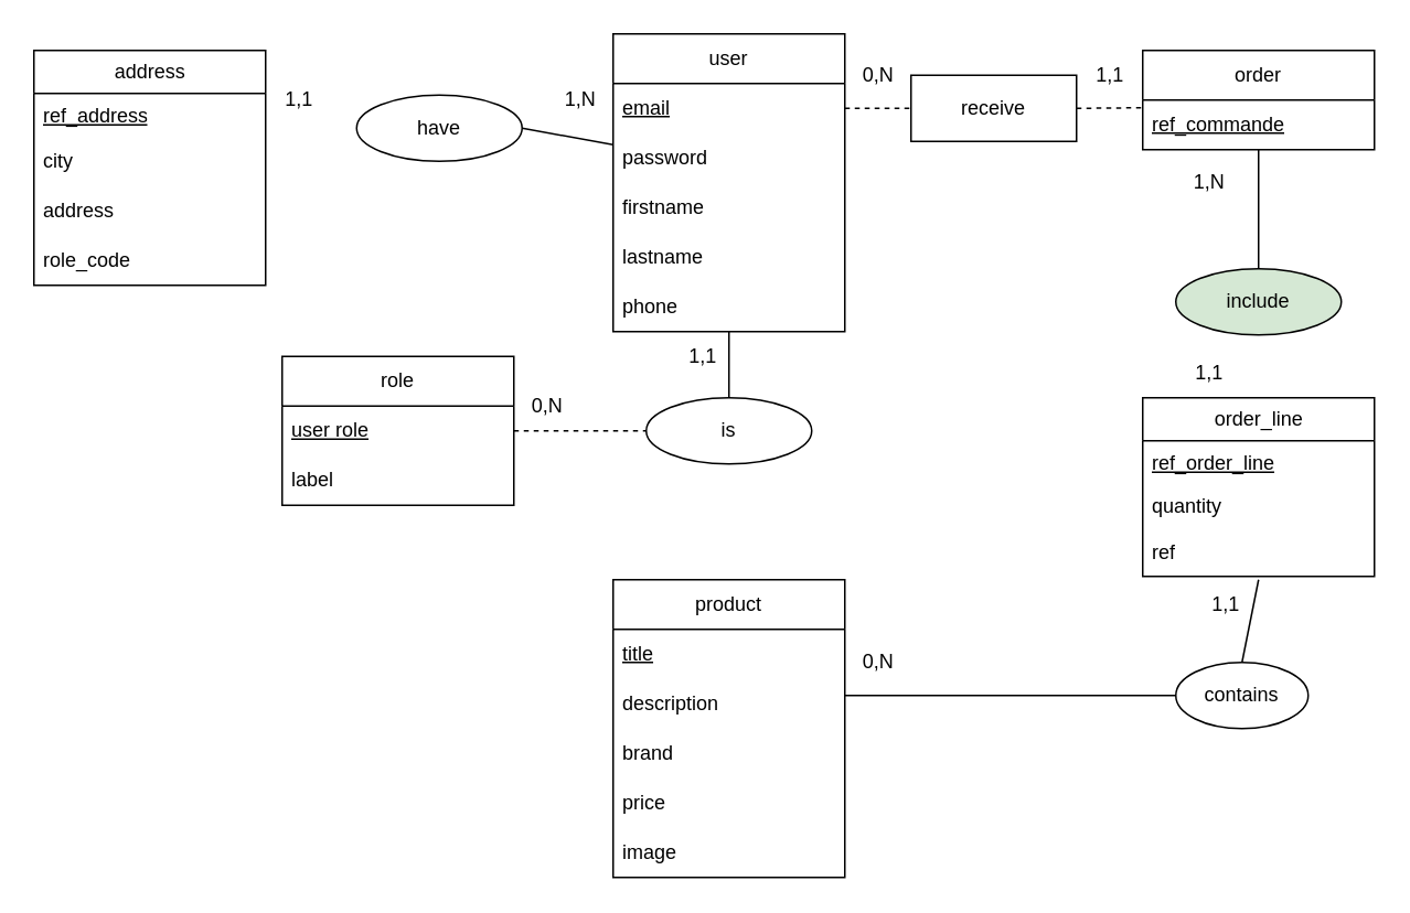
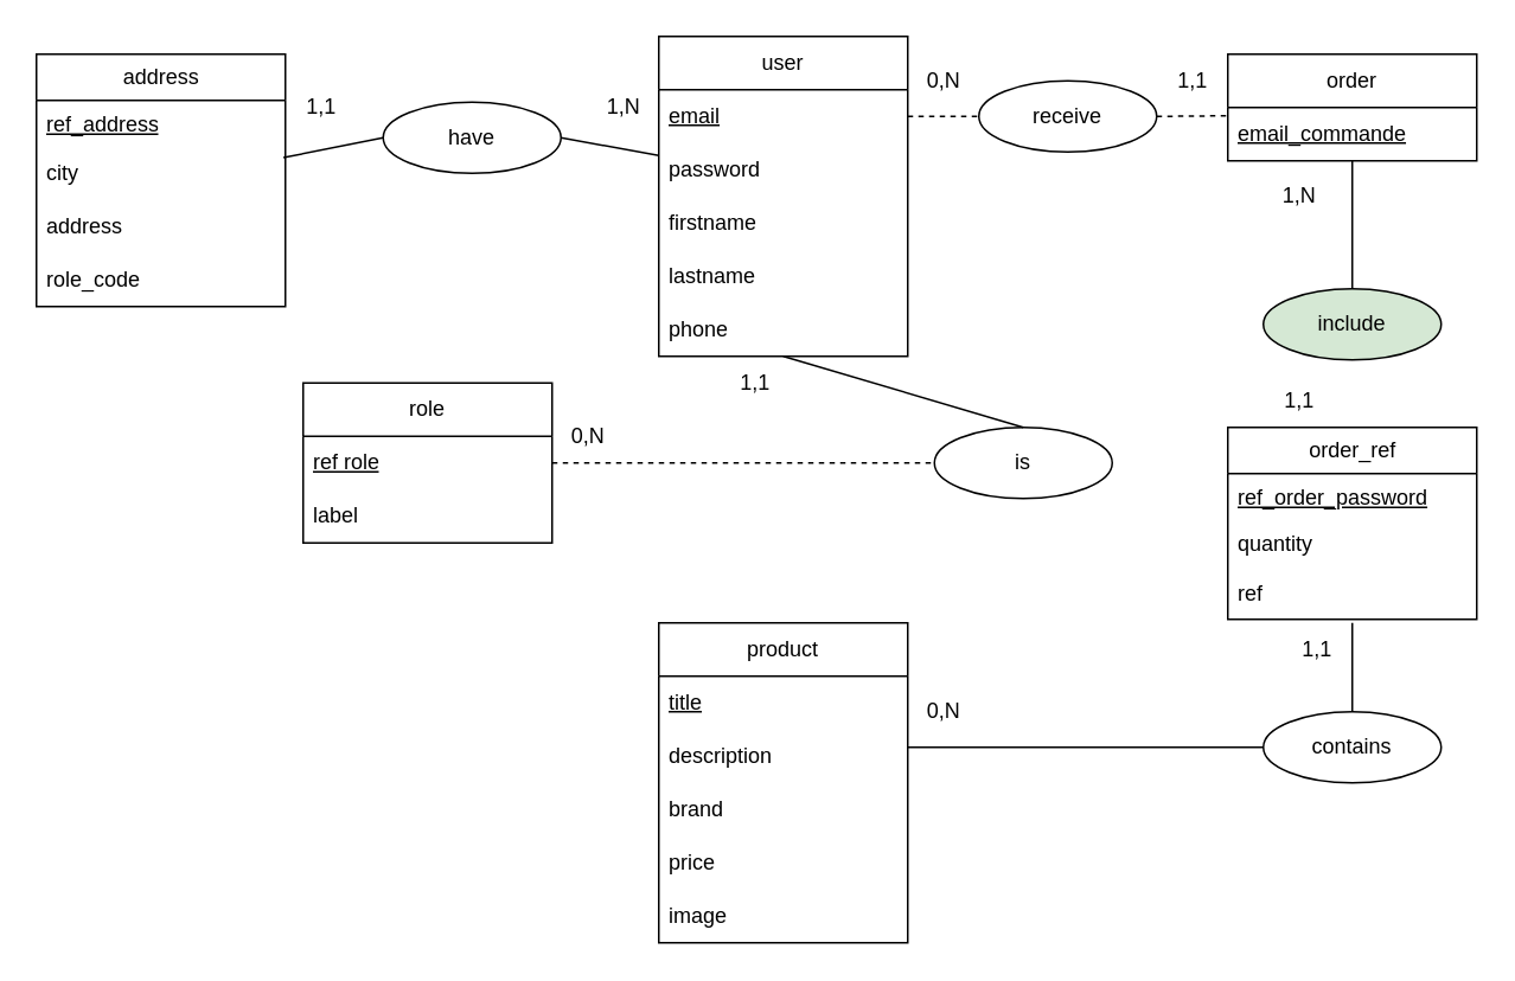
  <mxCell id="0" />
  <mxCell id="1" parent="0" />
  <mxCell id="2" value="user" style="swimlane;fontStyle=0;childLayout=stackLayout;horizontal=1;startSize=30;horizontalStack=0;resizeParent=1;resizeParentMax=0;resizeLast=0;collapsible=1;marginBottom=0;whiteSpace=wrap;html=1;" vertex="1" parent="1"><mxGeometry x="370" y="20" width="140" height="180" as="geometry" /></mxCell>
  <mxCell id="3" value="&lt;u&gt;email&lt;/u&gt;" style="text;strokeColor=none;fillColor=none;align=left;verticalAlign=middle;spacingLeft=4;spacingRight=4;overflow=hidden;points=[[0,0.5],[1,0.5]];portConstraint=eastwest;rotatable=0;whiteSpace=wrap;html=1;" vertex="1" parent="2"><mxGeometry y="30" width="140" height="30" as="geometry" /></mxCell>
  <mxCell id="4" value="password" style="text;strokeColor=none;fillColor=none;align=left;verticalAlign=middle;spacingLeft=4;spacingRight=4;overflow=hidden;points=[[0,0.5],[1,0.5]];portConstraint=eastwest;rotatable=0;whiteSpace=wrap;html=1;" vertex="1" parent="2"><mxGeometry y="60" width="140" height="30" as="geometry" /></mxCell>
  <mxCell id="5" value="firstname" style="text;strokeColor=none;fillColor=none;align=left;verticalAlign=middle;spacingLeft=4;spacingRight=4;overflow=hidden;points=[[0,0.5],[1,0.5]];portConstraint=eastwest;rotatable=0;whiteSpace=wrap;html=1;" vertex="1" parent="2"><mxGeometry y="90" width="140" height="30" as="geometry" /></mxCell>
  <mxCell id="6" value="lastname" style="text;strokeColor=none;fillColor=none;align=left;verticalAlign=middle;spacingLeft=4;spacingRight=4;overflow=hidden;points=[[0,0.5],[1,0.5]];portConstraint=eastwest;rotatable=0;whiteSpace=wrap;html=1;" vertex="1" parent="2"><mxGeometry y="120" width="140" height="30" as="geometry" /></mxCell>
  <mxCell id="7" value="phone" style="text;strokeColor=none;fillColor=none;align=left;verticalAlign=middle;spacingLeft=4;spacingRight=4;overflow=hidden;points=[[0,0.5],[1,0.5]];portConstraint=eastwest;rotatable=0;whiteSpace=wrap;html=1;" vertex="1" parent="2"><mxGeometry y="150" width="140" height="30" as="geometry" /></mxCell>
  <mxCell id="8" value="order" style="swimlane;fontStyle=0;childLayout=stackLayout;horizontal=1;startSize=30;horizontalStack=0;resizeParent=1;resizeParentMax=0;resizeLast=0;collapsible=1;marginBottom=0;whiteSpace=wrap;html=1;" vertex="1" parent="1"><mxGeometry x="690" y="30" width="140" height="60" as="geometry" /></mxCell>
- <mxCell id="9" value="&lt;u&gt;ref_commande&lt;/u&gt;" style="text;strokeColor=none;fillColor=none;align=left;verticalAlign=middle;spacingLeft=4;spacingRight=4;overflow=hidden;points=[[0,0.5],[1,0.5]];portConstraint=eastwest;rotatable=0;whiteSpace=wrap;html=1;" vertex="1" parent="8"><mxGeometry y="30" width="140" height="30" as="geometry" /></mxCell>
+ <mxCell id="9" value="&lt;u&gt;email_commande&lt;/u&gt;" style="text;strokeColor=none;fillColor=none;align=left;verticalAlign=middle;spacingLeft=4;spacingRight=4;overflow=hidden;points=[[0,0.5],[1,0.5]];portConstraint=eastwest;rotatable=0;whiteSpace=wrap;html=1;" vertex="1" parent="8"><mxGeometry y="30" width="140" height="30" as="geometry" /></mxCell>
  <mxCell id="10" value="product&lt;br&gt;" style="swimlane;fontStyle=0;childLayout=stackLayout;horizontal=1;startSize=30;horizontalStack=0;resizeParent=1;resizeParentMax=0;resizeLast=0;collapsible=1;marginBottom=0;whiteSpace=wrap;html=1;" vertex="1" parent="1"><mxGeometry x="370" y="350" width="140" height="180" as="geometry" /></mxCell>
  <mxCell id="11" value="&lt;u&gt;title&lt;/u&gt;" style="text;strokeColor=none;fillColor=none;align=left;verticalAlign=middle;spacingLeft=4;spacingRight=4;overflow=hidden;points=[[0,0.5],[1,0.5]];portConstraint=eastwest;rotatable=0;whiteSpace=wrap;html=1;" vertex="1" parent="10"><mxGeometry y="30" width="140" height="30" as="geometry" /></mxCell>
  <mxCell id="12" value="description" style="text;strokeColor=none;fillColor=none;align=left;verticalAlign=middle;spacingLeft=4;spacingRight=4;overflow=hidden;points=[[0,0.5],[1,0.5]];portConstraint=eastwest;rotatable=0;whiteSpace=wrap;html=1;" vertex="1" parent="10"><mxGeometry y="60" width="140" height="30" as="geometry" /></mxCell>
  <mxCell id="13" value="brand" style="text;strokeColor=none;fillColor=none;align=left;verticalAlign=middle;spacingLeft=4;spacingRight=4;overflow=hidden;points=[[0,0.5],[1,0.5]];portConstraint=eastwest;rotatable=0;whiteSpace=wrap;html=1;" vertex="1" parent="10"><mxGeometry y="90" width="140" height="30" as="geometry" /></mxCell>
  <mxCell id="14" value="price" style="text;strokeColor=none;fillColor=none;align=left;verticalAlign=middle;spacingLeft=4;spacingRight=4;overflow=hidden;points=[[0,0.5],[1,0.5]];portConstraint=eastwest;rotatable=0;whiteSpace=wrap;html=1;" vertex="1" parent="10"><mxGeometry y="120" width="140" height="30" as="geometry" /></mxCell>
  <mxCell id="15" value="image" style="text;strokeColor=none;fillColor=none;align=left;verticalAlign=middle;spacingLeft=4;spacingRight=4;overflow=hidden;points=[[0,0.5],[1,0.5]];portConstraint=eastwest;rotatable=0;whiteSpace=wrap;html=1;" vertex="1" parent="10"><mxGeometry y="150" width="140" height="30" as="geometry" /></mxCell>
  <mxCell id="16" value="role" style="swimlane;fontStyle=0;childLayout=stackLayout;horizontal=1;startSize=30;horizontalStack=0;resizeParent=1;resizeParentMax=0;resizeLast=0;collapsible=1;marginBottom=0;whiteSpace=wrap;html=1;" vertex="1" parent="1"><mxGeometry x="170" y="215" width="140" height="90" as="geometry" /></mxCell>
- <mxCell id="17" value="&lt;u&gt;user role&lt;/u&gt;" style="text;strokeColor=none;fillColor=none;align=left;verticalAlign=middle;spacingLeft=4;spacingRight=4;overflow=hidden;points=[[0,0.5],[1,0.5]];portConstraint=eastwest;rotatable=0;whiteSpace=wrap;html=1;" vertex="1" parent="16"><mxGeometry y="30" width="140" height="30" as="geometry" /></mxCell>
+ <mxCell id="17" value="&lt;u&gt;ref role&lt;/u&gt;" style="text;strokeColor=none;fillColor=none;align=left;verticalAlign=middle;spacingLeft=4;spacingRight=4;overflow=hidden;points=[[0,0.5],[1,0.5]];portConstraint=eastwest;rotatable=0;whiteSpace=wrap;html=1;" vertex="1" parent="16"><mxGeometry y="30" width="140" height="30" as="geometry" /></mxCell>
  <mxCell id="18" value="label" style="text;strokeColor=none;fillColor=none;align=left;verticalAlign=middle;spacingLeft=4;spacingRight=4;overflow=hidden;points=[[0,0.5],[1,0.5]];portConstraint=eastwest;rotatable=0;whiteSpace=wrap;html=1;" vertex="1" parent="16"><mxGeometry y="60" width="140" height="30" as="geometry" /></mxCell>
  <mxCell id="19" value="include" style="ellipse;whiteSpace=wrap;html=1;align=center;newEdgeStyle={&quot;edgeStyle&quot;:&quot;entityRelationEdgeStyle&quot;,&quot;startArrow&quot;:&quot;none&quot;,&quot;endArrow&quot;:&quot;none&quot;,&quot;segment&quot;:10,&quot;curved&quot;:1,&quot;sourcePerimeterSpacing&quot;:0,&quot;targetPerimeterSpacing&quot;:0};treeFolding=1;treeMoving=1;fillColor=#d5e8d4;" vertex="1" parent="1"><mxGeometry x="710" y="162" width="100" height="40" as="geometry" /></mxCell>
- <mxCell id="20" value="receive" style="whiteSpace=wrap;html=1;align=center;newEdgeStyle={&quot;edgeStyle&quot;:&quot;entityRelationEdgeStyle&quot;,&quot;startArrow&quot;:&quot;none&quot;,&quot;endArrow&quot;:&quot;none&quot;,&quot;segment&quot;:10,&quot;curved&quot;:1,&quot;sourcePerimeterSpacing&quot;:0,&quot;targetPerimeterSpacing&quot;:0};treeFolding=1;treeMoving=1;rounded=0;" vertex="1" parent="1"><mxGeometry x="550" y="45" width="100" height="40" as="geometry" /></mxCell>
- <mxCell id="21" value="is" style="ellipse;whiteSpace=wrap;html=1;align=center;newEdgeStyle={&quot;edgeStyle&quot;:&quot;entityRelationEdgeStyle&quot;,&quot;startArrow&quot;:&quot;none&quot;,&quot;endArrow&quot;:&quot;none&quot;,&quot;segment&quot;:10,&quot;curved&quot;:1,&quot;sourcePerimeterSpacing&quot;:0,&quot;targetPerimeterSpacing&quot;:0};treeFolding=1;treeMoving=1;" vertex="1" parent="1"><mxGeometry x="390" y="240" width="100" height="40" as="geometry" /></mxCell>
+ <mxCell id="20" value="receive" style="ellipse;whiteSpace=wrap;html=1;align=center;newEdgeStyle={&quot;edgeStyle&quot;:&quot;entityRelationEdgeStyle&quot;,&quot;startArrow&quot;:&quot;none&quot;,&quot;endArrow&quot;:&quot;none&quot;,&quot;segment&quot;:10,&quot;curved&quot;:1,&quot;sourcePerimeterSpacing&quot;:0,&quot;targetPerimeterSpacing&quot;:0};treeFolding=1;treeMoving=1;" vertex="1" parent="1"><mxGeometry x="550" y="45" width="100" height="40" as="geometry" /></mxCell>
+ <mxCell id="21" value="is" style="ellipse;whiteSpace=wrap;html=1;align=center;newEdgeStyle={&quot;edgeStyle&quot;:&quot;entityRelationEdgeStyle&quot;,&quot;startArrow&quot;:&quot;none&quot;,&quot;endArrow&quot;:&quot;none&quot;,&quot;segment&quot;:10,&quot;curved&quot;:1,&quot;sourcePerimeterSpacing&quot;:0,&quot;targetPerimeterSpacing&quot;:0};treeFolding=1;treeMoving=1;" vertex="1" parent="1"><mxGeometry x="525" y="240" width="100" height="40" as="geometry" /></mxCell>
  <mxCell id="22" value="" style="endArrow=none;html=1;exitX=0.5;exitY=0;exitDx=0;exitDy=0;" edge="1" parent="1" source="19"><mxGeometry width="50" height="50" relative="1" as="geometry"><mxPoint x="965" y="220" as="sourcePoint" /><mxPoint x="760" y="90" as="targetPoint" /><Array as="points" /></mxGeometry></mxCell>
  <mxCell id="23" value="" style="endArrow=none;html=1;entryX=0.001;entryY=0.155;entryDx=0;entryDy=0;exitX=1;exitY=0.5;exitDx=0;exitDy=0;entryPerimeter=0;dashed=1;" edge="1" parent="1" source="20" target="9"><mxGeometry width="50" height="50" relative="1" as="geometry"><mxPoint x="810" y="70" as="sourcePoint" /><mxPoint x="921.96" y="69" as="targetPoint" /></mxGeometry></mxCell>
  <mxCell id="24" value="" style="endArrow=none;html=1;entryX=0;entryY=0.5;entryDx=0;entryDy=0;exitX=1;exitY=0.5;exitDx=0;exitDy=0;dashed=1;" edge="1" parent="1" source="3" target="20"><mxGeometry width="50" height="50" relative="1" as="geometry"><mxPoint x="585" y="85" as="sourcePoint" /><mxPoint x="635" y="35" as="targetPoint" /></mxGeometry></mxCell>
  <mxCell id="25" value="" style="endArrow=none;html=1;exitX=0.5;exitY=0;exitDx=0;exitDy=0;" edge="1" parent="1" source="21"><mxGeometry width="50" height="50" relative="1" as="geometry"><mxPoint x="435" y="290" as="sourcePoint" /><mxPoint x="440" y="200" as="targetPoint" /></mxGeometry></mxCell>
  <mxCell id="26" value="" style="endArrow=none;html=1;exitX=1;exitY=0.5;exitDx=0;exitDy=0;entryX=0;entryY=0.5;entryDx=0;entryDy=0;dashed=1;" edge="1" parent="1" source="17" target="21"><mxGeometry width="50" height="50" relative="1" as="geometry"><mxPoint x="540" y="290" as="sourcePoint" /><mxPoint x="420" y="335" as="targetPoint" /></mxGeometry></mxCell>
  <mxCell id="27" value="0,N" style="text;html=1;align=center;verticalAlign=middle;resizable=0;points=[];autosize=1;strokeColor=none;fillColor=none;" vertex="1" parent="1"><mxGeometry x="510" y="30" width="40" height="30" as="geometry" /></mxCell>
  <mxCell id="28" value="1,1" style="text;html=1;align=center;verticalAlign=middle;resizable=0;points=[];autosize=1;strokeColor=none;fillColor=none;" vertex="1" parent="1"><mxGeometry x="650" y="30" width="40" height="30" as="geometry" /></mxCell>
  <mxCell id="29" value="1,N" style="text;html=1;align=center;verticalAlign=middle;resizable=0;points=[];autosize=1;strokeColor=none;fillColor=none;" vertex="1" parent="1"><mxGeometry x="710" y="95" width="40" height="30" as="geometry" /></mxCell>
  <mxCell id="30" value="0,N" style="text;html=1;align=center;verticalAlign=middle;resizable=0;points=[];autosize=1;strokeColor=none;fillColor=none;" vertex="1" parent="1"><mxGeometry x="510" y="385" width="40" height="30" as="geometry" /></mxCell>
  <mxCell id="31" value="1,1" style="text;html=1;align=center;verticalAlign=middle;resizable=0;points=[];autosize=1;strokeColor=none;fillColor=none;" vertex="1" parent="1"><mxGeometry x="404" y="200" width="40" height="30" as="geometry" /></mxCell>
  <mxCell id="32" value="0,N" style="text;html=1;align=center;verticalAlign=middle;resizable=0;points=[];autosize=1;strokeColor=none;fillColor=none;" vertex="1" parent="1"><mxGeometry x="310" y="230" width="40" height="30" as="geometry" /></mxCell>
- <mxCell id="33" value="order_line" style="swimlane;fontStyle=0;childLayout=stackLayout;horizontal=1;startSize=26;fillColor=none;horizontalStack=0;resizeParent=1;resizeParentMax=0;resizeLast=0;collapsible=1;marginBottom=0;html=1;" vertex="1" parent="1"><mxGeometry x="690" y="240" width="140" height="108" as="geometry" /></mxCell>
- <mxCell id="34" value="&lt;u&gt;ref_order_line&lt;/u&gt;" style="text;strokeColor=none;fillColor=none;align=left;verticalAlign=top;spacingLeft=4;spacingRight=4;overflow=hidden;rotatable=0;points=[[0,0.5],[1,0.5]];portConstraint=eastwest;whiteSpace=wrap;html=1;" vertex="1" parent="33"><mxGeometry y="26" width="140" height="26" as="geometry" /></mxCell>
+ <mxCell id="33" value="order_ref" style="swimlane;fontStyle=0;childLayout=stackLayout;horizontal=1;startSize=26;fillColor=none;horizontalStack=0;resizeParent=1;resizeParentMax=0;resizeLast=0;collapsible=1;marginBottom=0;html=1;" vertex="1" parent="1"><mxGeometry x="690" y="240" width="140" height="108" as="geometry" /></mxCell>
+ <mxCell id="34" value="&lt;u&gt;ref_order_password&lt;/u&gt;" style="text;strokeColor=none;fillColor=none;align=left;verticalAlign=top;spacingLeft=4;spacingRight=4;overflow=hidden;rotatable=0;points=[[0,0.5],[1,0.5]];portConstraint=eastwest;whiteSpace=wrap;html=1;" vertex="1" parent="33"><mxGeometry y="26" width="140" height="26" as="geometry" /></mxCell>
  <mxCell id="35" value="quantity" style="text;strokeColor=none;fillColor=none;align=left;verticalAlign=top;spacingLeft=4;spacingRight=4;overflow=hidden;rotatable=0;points=[[0,0.5],[1,0.5]];portConstraint=eastwest;whiteSpace=wrap;html=1;" vertex="1" parent="33"><mxGeometry y="52" width="140" height="28" as="geometry" /></mxCell>
  <mxCell id="36" value="ref" style="text;strokeColor=none;fillColor=none;align=left;verticalAlign=top;spacingLeft=4;spacingRight=4;overflow=hidden;rotatable=0;points=[[0,0.5],[1,0.5]];portConstraint=eastwest;whiteSpace=wrap;html=1;" vertex="1" parent="33"><mxGeometry y="80" width="140" height="28" as="geometry" /></mxCell>
- <mxCell id="37" value="contains" style="ellipse;whiteSpace=wrap;html=1;align=center;newEdgeStyle={&quot;edgeStyle&quot;:&quot;entityRelationEdgeStyle&quot;,&quot;startArrow&quot;:&quot;none&quot;,&quot;endArrow&quot;:&quot;none&quot;,&quot;segment&quot;:10,&quot;curved&quot;:1,&quot;sourcePerimeterSpacing&quot;:0,&quot;targetPerimeterSpacing&quot;:0};treeFolding=1;treeMoving=1;" vertex="1" parent="1"><mxGeometry x="710" y="400" width="80" height="40" as="geometry" /></mxCell>
+ <mxCell id="37" value="contains" style="ellipse;whiteSpace=wrap;html=1;align=center;newEdgeStyle={&quot;edgeStyle&quot;:&quot;entityRelationEdgeStyle&quot;,&quot;startArrow&quot;:&quot;none&quot;,&quot;endArrow&quot;:&quot;none&quot;,&quot;segment&quot;:10,&quot;curved&quot;:1,&quot;sourcePerimeterSpacing&quot;:0,&quot;targetPerimeterSpacing&quot;:0};treeFolding=1;treeMoving=1;" vertex="1" parent="1"><mxGeometry x="710" y="400" width="100" height="40" as="geometry" /></mxCell>
  <mxCell id="38" value="" style="endArrow=none;html=1;exitX=0.5;exitY=0;exitDx=0;exitDy=0;" edge="1" parent="1" source="37"><mxGeometry width="50" height="50" relative="1" as="geometry"><mxPoint x="960" y="390" as="sourcePoint" /><mxPoint x="760" y="350" as="targetPoint" /></mxGeometry></mxCell>
  <mxCell id="39" value="" style="endArrow=none;html=1;entryX=0;entryY=0.5;entryDx=0;entryDy=0;" edge="1" parent="1" target="37"><mxGeometry width="50" height="50" relative="1" as="geometry"><mxPoint x="510" y="420" as="sourcePoint" /><mxPoint x="1010" y="340" as="targetPoint" /></mxGeometry></mxCell>
  <mxCell id="40" value="1,1" style="text;html=1;align=center;verticalAlign=middle;resizable=0;points=[];autosize=1;strokeColor=none;fillColor=none;" vertex="1" parent="1"><mxGeometry x="720" y="350" width="40" height="30" as="geometry" /></mxCell>
  <mxCell id="41" value="address" style="swimlane;fontStyle=0;childLayout=stackLayout;horizontal=1;startSize=26;fillColor=none;horizontalStack=0;resizeParent=1;resizeParentMax=0;resizeLast=0;collapsible=1;marginBottom=0;html=1;" vertex="1" parent="1"><mxGeometry x="20" y="30" width="140" height="142" as="geometry" /></mxCell>
  <mxCell id="42" value="&lt;u&gt;ref_address&lt;/u&gt;" style="text;strokeColor=none;fillColor=none;align=left;verticalAlign=top;spacingLeft=4;spacingRight=4;overflow=hidden;rotatable=0;points=[[0,0.5],[1,0.5]];portConstraint=eastwest;whiteSpace=wrap;html=1;" vertex="1" parent="41"><mxGeometry y="26" width="140" height="26" as="geometry" /></mxCell>
  <mxCell id="43" value="city" style="text;strokeColor=none;fillColor=none;align=left;verticalAlign=middle;spacingLeft=4;spacingRight=4;overflow=hidden;points=[[0,0.5],[1,0.5]];portConstraint=eastwest;rotatable=0;whiteSpace=wrap;html=1;" vertex="1" parent="41"><mxGeometry y="52" width="140" height="30" as="geometry" /></mxCell>
  <mxCell id="44" value="address" style="text;strokeColor=none;fillColor=none;align=left;verticalAlign=middle;spacingLeft=4;spacingRight=4;overflow=hidden;points=[[0,0.5],[1,0.5]];portConstraint=eastwest;rotatable=0;whiteSpace=wrap;html=1;" vertex="1" parent="41"><mxGeometry y="82" width="140" height="30" as="geometry" /></mxCell>
  <mxCell id="45" value="role_code" style="text;strokeColor=none;fillColor=none;align=left;verticalAlign=middle;spacingLeft=4;spacingRight=4;overflow=hidden;points=[[0,0.5],[1,0.5]];portConstraint=eastwest;rotatable=0;whiteSpace=wrap;html=1;" vertex="1" parent="41"><mxGeometry y="112" width="140" height="30" as="geometry" /></mxCell>
  <mxCell id="46" value="have" style="ellipse;whiteSpace=wrap;html=1;align=center;newEdgeStyle={&quot;edgeStyle&quot;:&quot;entityRelationEdgeStyle&quot;,&quot;startArrow&quot;:&quot;none&quot;,&quot;endArrow&quot;:&quot;none&quot;,&quot;segment&quot;:10,&quot;curved&quot;:1,&quot;sourcePerimeterSpacing&quot;:0,&quot;targetPerimeterSpacing&quot;:0};treeFolding=1;treeMoving=1;" vertex="1" parent="1"><mxGeometry x="215" y="57" width="100" height="40" as="geometry" /></mxCell>
  <mxCell id="47" value="" style="endArrow=none;html=1;exitX=1;exitY=0.5;exitDx=0;exitDy=0;" edge="1" parent="1" source="46"><mxGeometry width="50" height="50" relative="1" as="geometry"><mxPoint x="280" y="190" as="sourcePoint" /><mxPoint x="370" y="87" as="targetPoint" /></mxGeometry></mxCell>
+ <mxCell id="48" value="" style="endArrow=none;html=1;entryX=0;entryY=0.5;entryDx=0;entryDy=0;exitX=0.992;exitY=1.238;exitDx=0;exitDy=0;exitPerimeter=0;" edge="1" parent="1" source="42" target="46"><mxGeometry width="50" height="50" relative="1" as="geometry"><mxPoint x="130" y="285" as="sourcePoint" /><mxPoint x="180" y="235" as="targetPoint" /></mxGeometry></mxCell>
  <mxCell id="49" value="1,1" style="text;html=1;align=center;verticalAlign=middle;resizable=0;points=[];autosize=1;strokeColor=none;fillColor=none;" vertex="1" parent="1"><mxGeometry x="160" y="45" width="40" height="30" as="geometry" /></mxCell>
  <mxCell id="50" value="1,N" style="text;html=1;align=center;verticalAlign=middle;resizable=0;points=[];autosize=1;strokeColor=none;fillColor=none;" vertex="1" parent="1"><mxGeometry x="330" y="45" width="40" height="30" as="geometry" /></mxCell>
  <mxCell id="51" value="1,1" style="text;html=1;align=center;verticalAlign=middle;resizable=0;points=[];autosize=1;strokeColor=none;fillColor=none;" vertex="1" parent="1"><mxGeometry x="710" y="210" width="40" height="30" as="geometry" /></mxCell>
